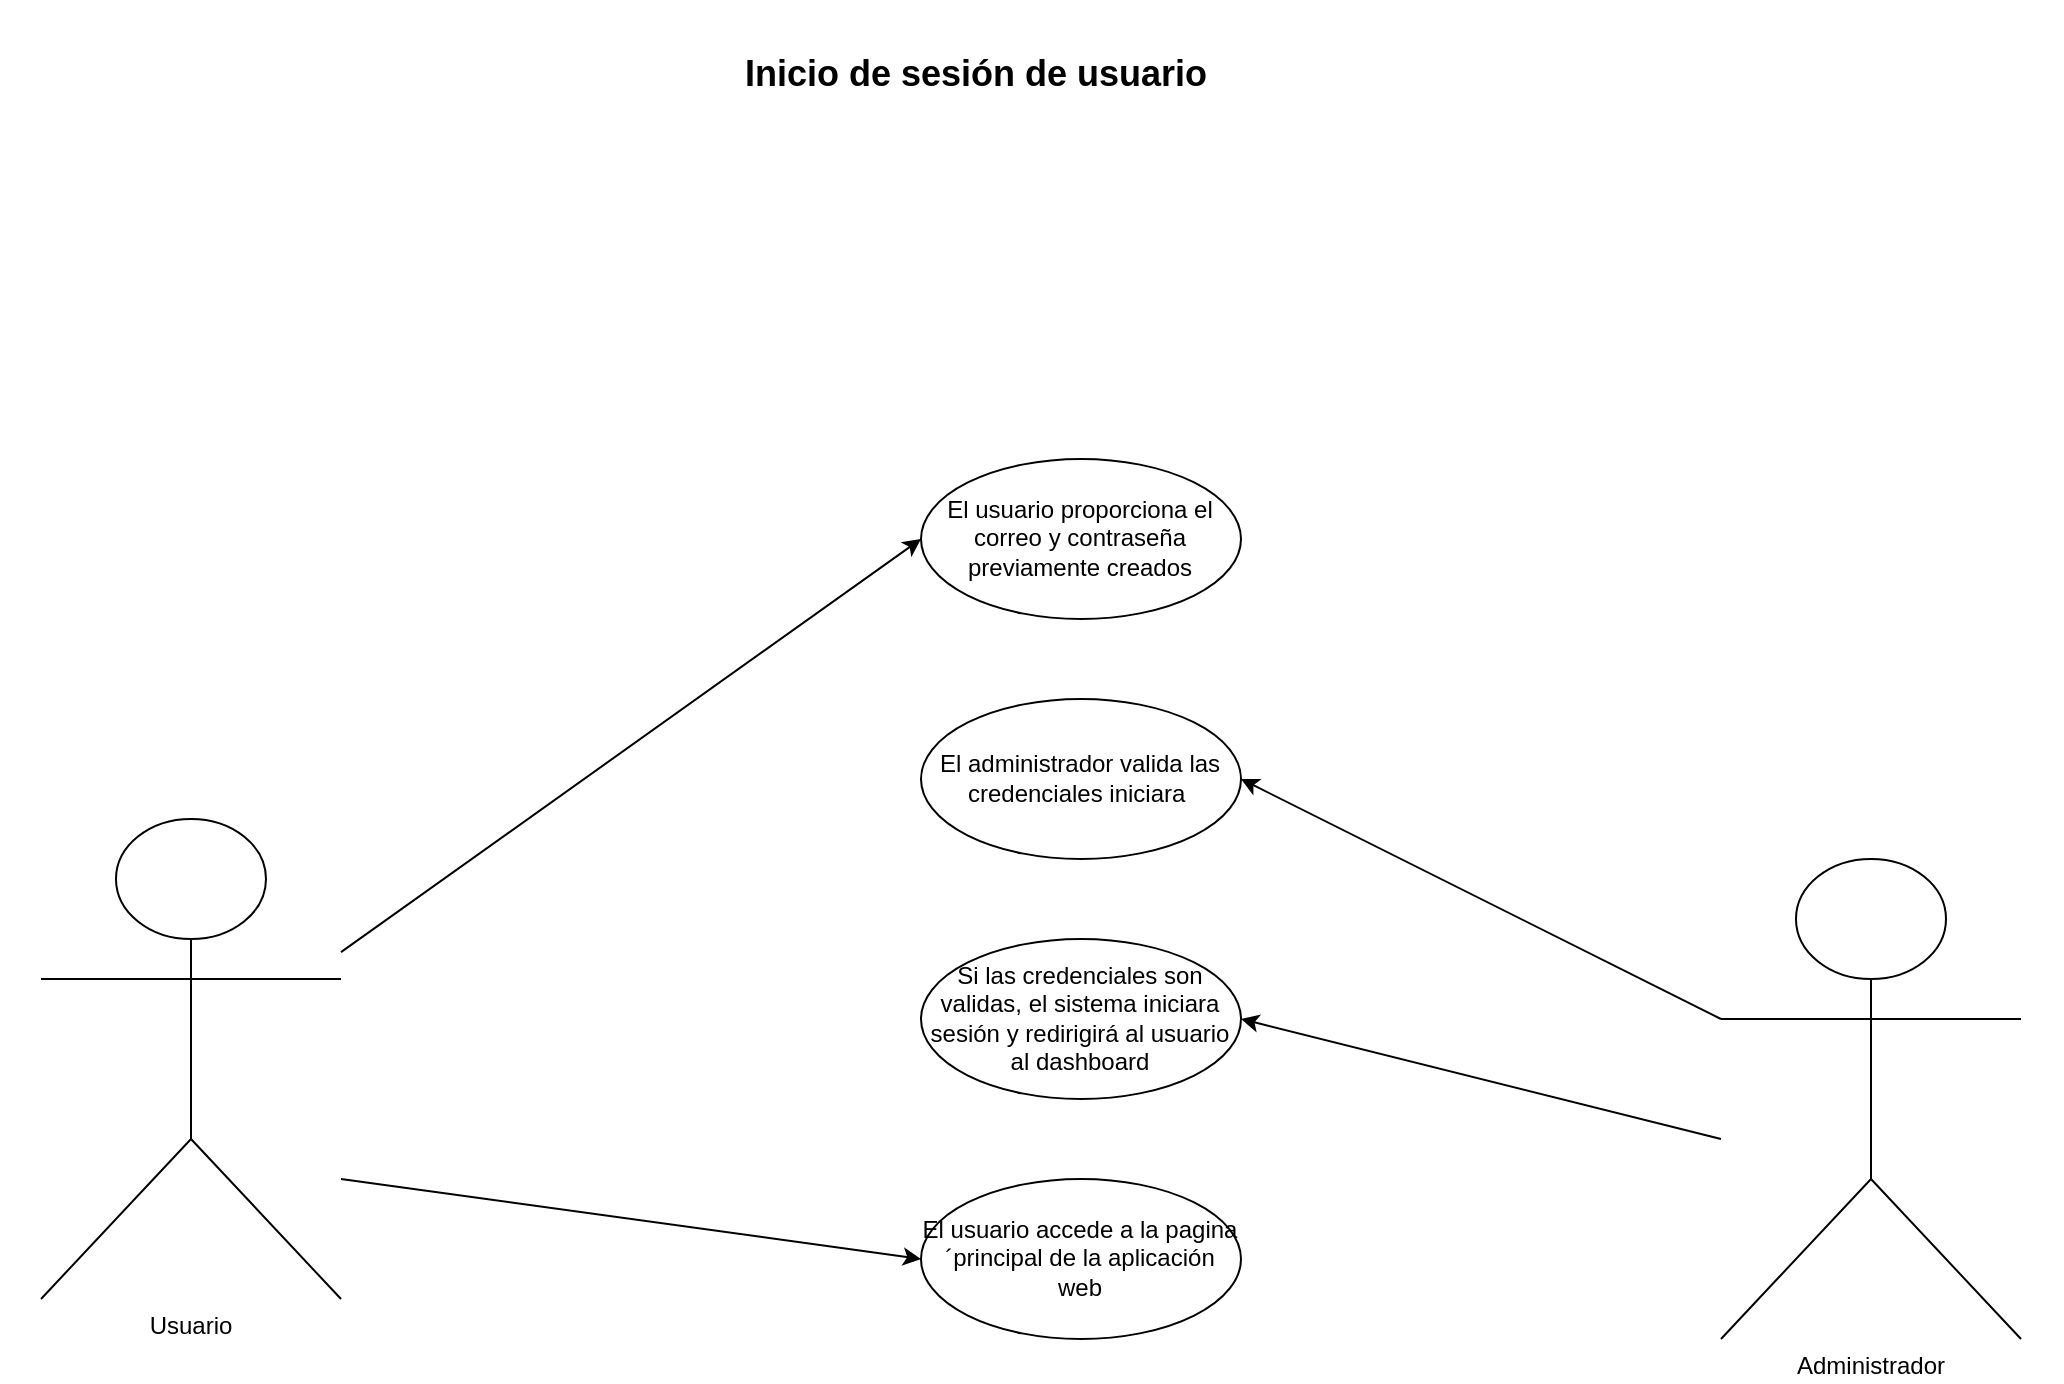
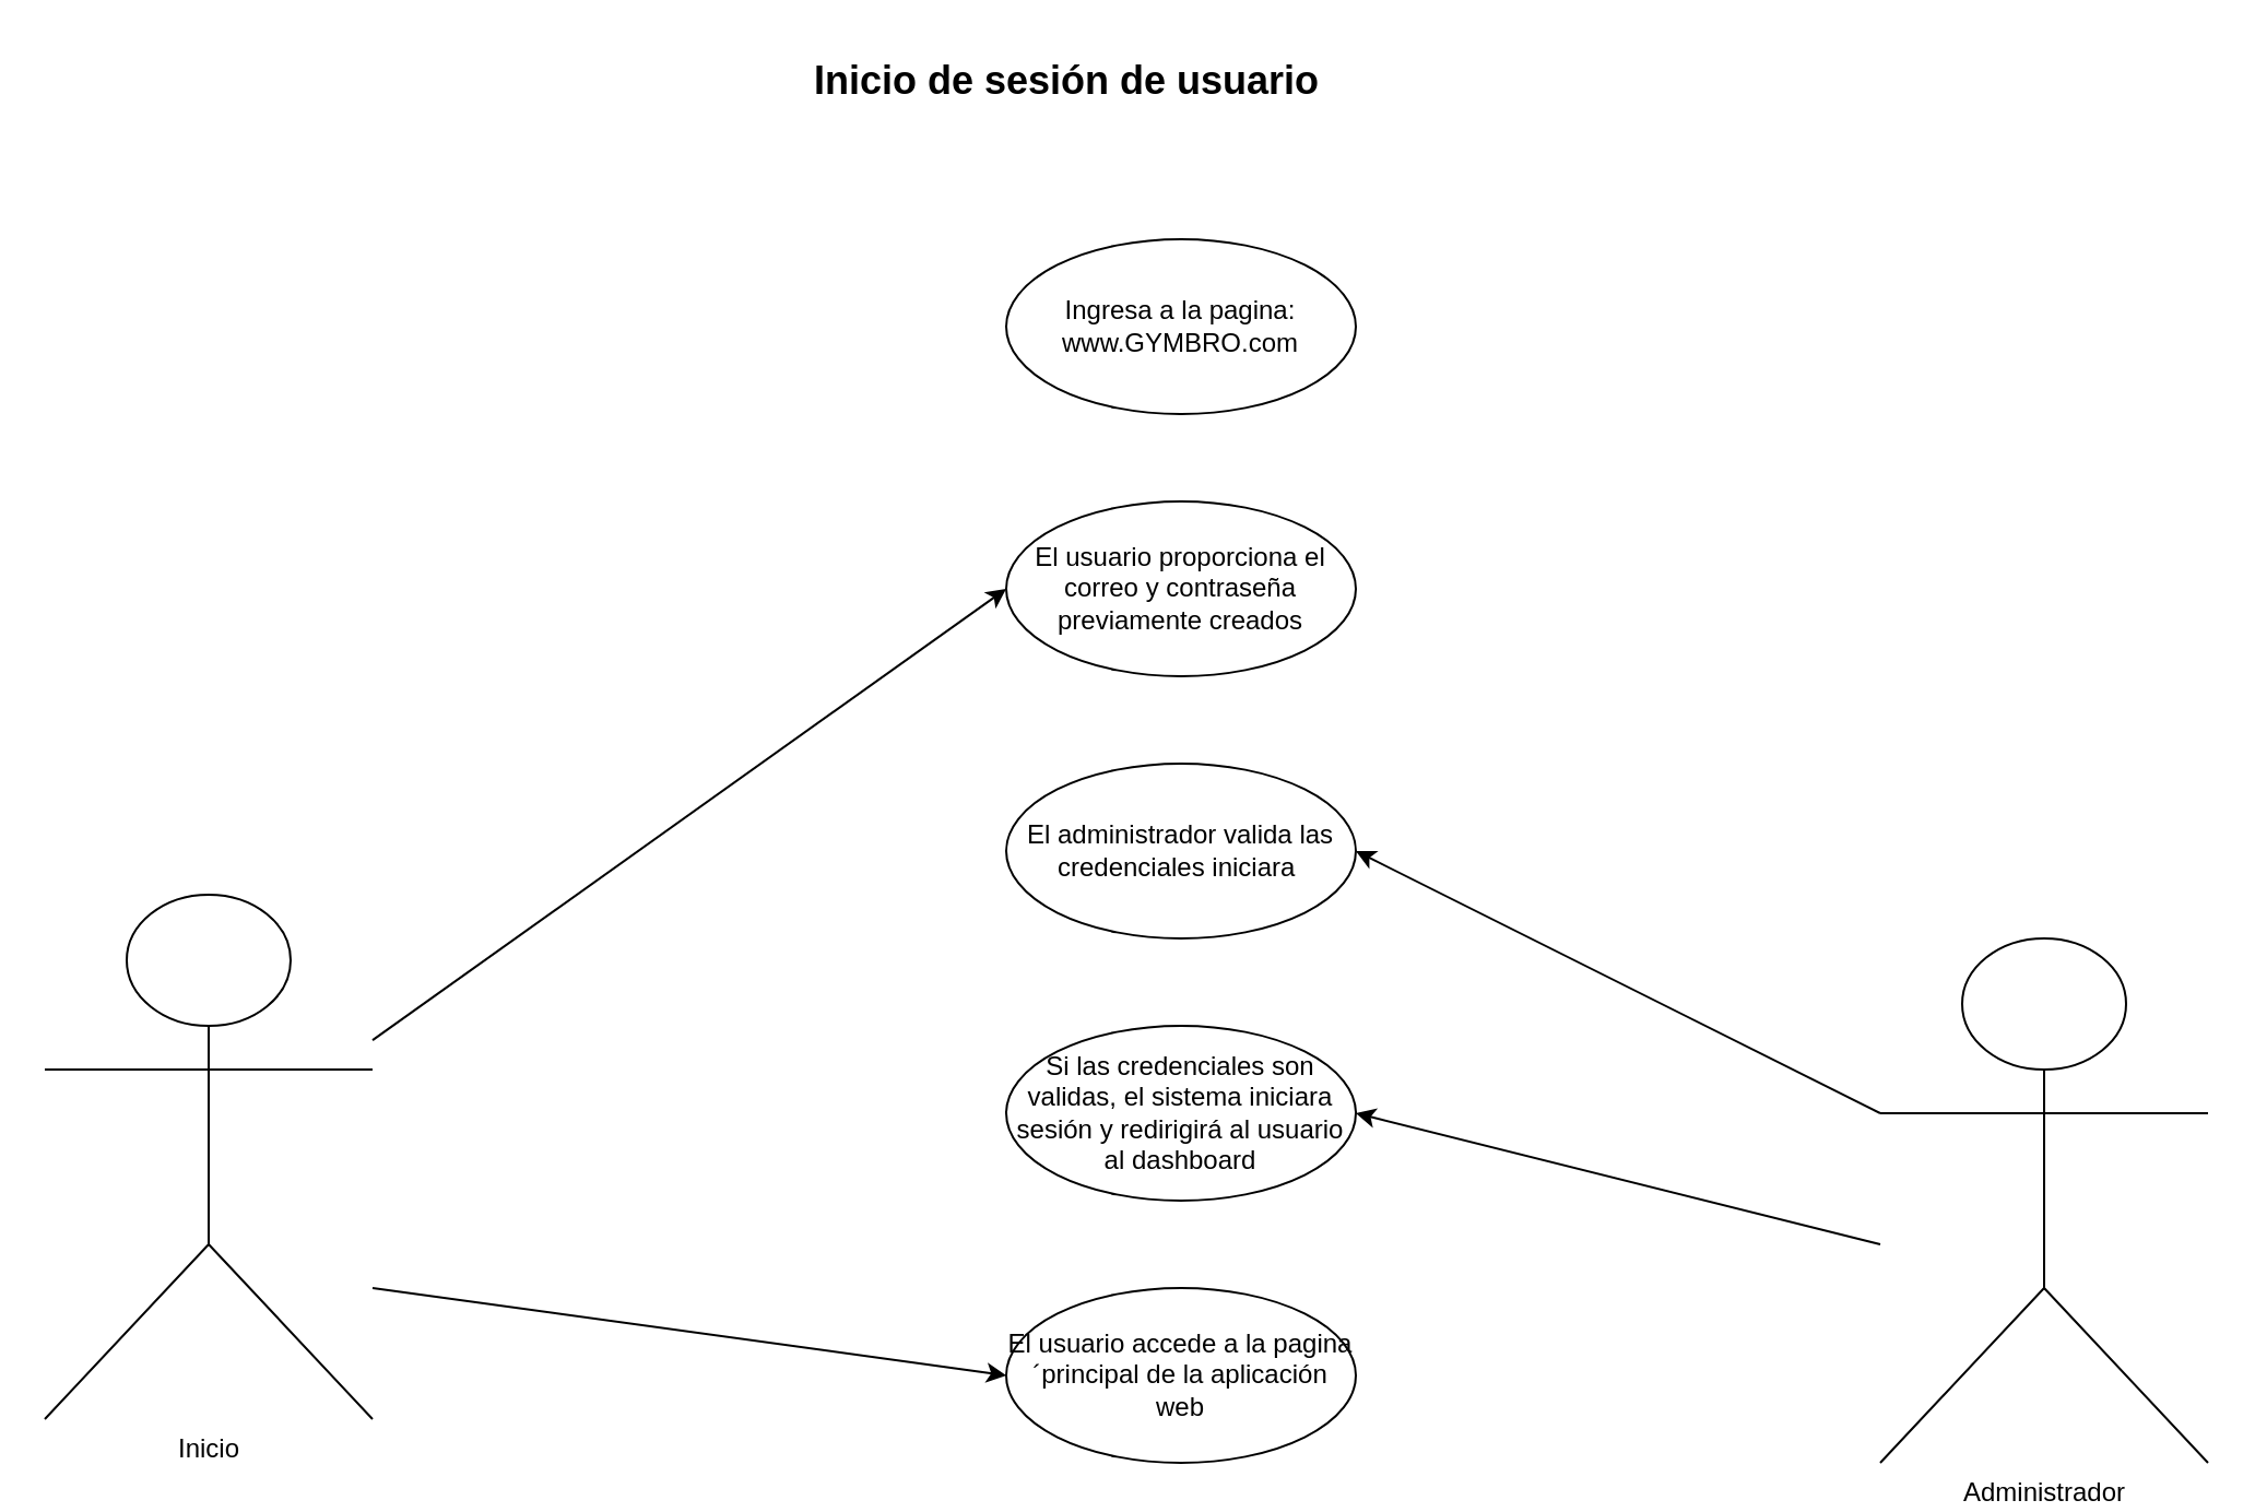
  <mxCell id="0" />
  <mxCell id="1" parent="0" />
+ <mxCell id="2" value="Ingresa a la pagina: www.GYMBRO.com" style="ellipse;whiteSpace=wrap;html=1;" parent="1" vertex="1"><mxGeometry x="460" y="109" width="160" height="80" as="geometry" /></mxCell>
  <mxCell id="3" value="El usuario proporciona el correo y contraseña previamente creados" style="ellipse;whiteSpace=wrap;html=1;" parent="1" vertex="1"><mxGeometry x="460" y="229" width="160" height="80" as="geometry" /></mxCell>
  <mxCell id="4" value="El administrador valida las credenciales iniciara&amp;nbsp;" style="ellipse;whiteSpace=wrap;html=1;" parent="1" vertex="1"><mxGeometry x="460" y="349" width="160" height="80" as="geometry" /></mxCell>
  <mxCell id="5" value="Si las credenciales son validas, el sistema iniciara sesión y redirigirá al usuario al dashboard" style="ellipse;whiteSpace=wrap;html=1;rotation=0;" parent="1" vertex="1"><mxGeometry x="460" y="469" width="160" height="80" as="geometry" /></mxCell>
  <mxCell id="6" value="&lt;b&gt;&lt;font style=&quot;font-size: 18px;&quot;&gt;Inicio de sesión de usuario&amp;nbsp;&lt;/font&gt;&lt;/b&gt;" style="text;html=1;align=center;verticalAlign=middle;resizable=0;points=[];autosize=1;strokeColor=none;fillColor=none;" parent="1" vertex="1"><mxGeometry x="363" y="20" width="254" height="34" as="geometry" /></mxCell>
  <mxCell id="7" value="El usuario accede a la pagina ´principal de la aplicación web" style="ellipse;whiteSpace=wrap;html=1;" parent="1" vertex="1"><mxGeometry x="460" y="589" width="160" height="80" as="geometry" /></mxCell>
- <mxCell id="8" value="Usuario" style="shape=umlActor;verticalLabelPosition=bottom;verticalAlign=top;html=1;outlineConnect=0;" parent="1" vertex="1"><mxGeometry x="20" y="409" width="150" height="240" as="geometry" /></mxCell>
+ <mxCell id="8" value="Inicio" style="shape=umlActor;verticalLabelPosition=bottom;verticalAlign=top;html=1;outlineConnect=0;" parent="1" vertex="1"><mxGeometry x="20" y="409" width="150" height="240" as="geometry" /></mxCell>
  <mxCell id="9" value="Administrador" style="shape=umlActor;verticalLabelPosition=bottom;verticalAlign=top;html=1;outlineConnect=0;" parent="1" vertex="1"><mxGeometry x="860" y="429" width="150" height="240" as="geometry" /></mxCell>
  <mxCell id="10" value="" style="endArrow=classic;html=1;rounded=0;entryX=0;entryY=0.5;entryDx=0;entryDy=0;" parent="1" source="8" target="3" edge="1"><mxGeometry width="50" height="50" relative="1" as="geometry"><mxPoint x="180" y="429" as="sourcePoint" /><mxPoint x="450" y="269" as="targetPoint" /></mxGeometry></mxCell>
  <mxCell id="11" value="" style="endArrow=classic;html=1;rounded=0;entryX=1;entryY=0.5;entryDx=0;entryDy=0;" parent="1" target="4" edge="1"><mxGeometry width="50" height="50" relative="1" as="geometry"><mxPoint x="860" y="509" as="sourcePoint" /><mxPoint x="650" y="389" as="targetPoint" /></mxGeometry></mxCell>
  <mxCell id="12" value="" style="endArrow=classic;html=1;rounded=0;entryX=0;entryY=0.5;entryDx=0;entryDy=0;" parent="1" target="7" edge="1"><mxGeometry width="50" height="50" relative="1" as="geometry"><mxPoint x="170" y="589" as="sourcePoint" /><mxPoint x="450" y="570" as="targetPoint" /></mxGeometry></mxCell>
  <mxCell id="13" value="" style="endArrow=classic;html=1;rounded=0;entryX=1;entryY=0.5;entryDx=0;entryDy=0;" edge="1" parent="1" target="5"><mxGeometry width="50" height="50" relative="1" as="geometry"><mxPoint x="860" y="569" as="sourcePoint" /><mxPoint x="620" y="449" as="targetPoint" /></mxGeometry></mxCell>
